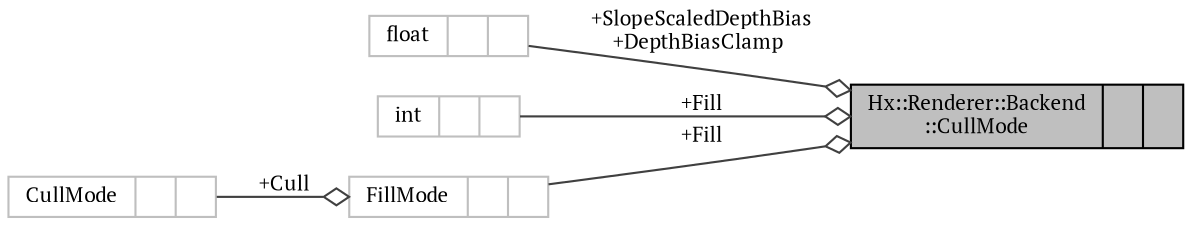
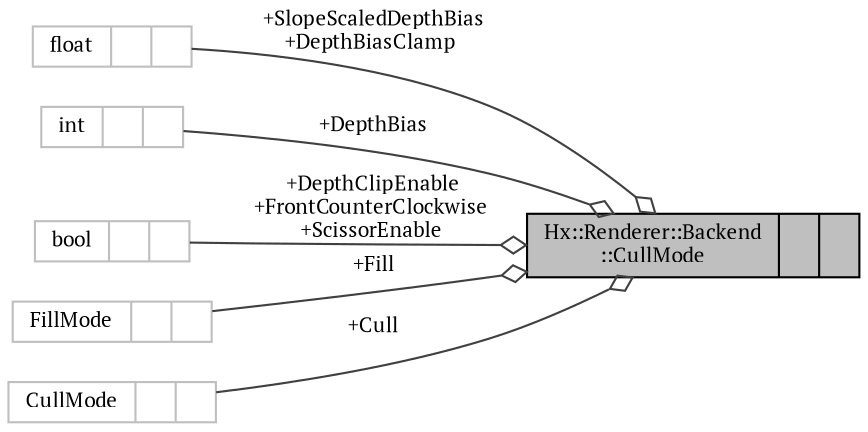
  digraph {
    fontname="PT Serif"
    rankdir=LR
    node [color=grey75 fillcolor=white fontname="PT Serif" fontsize=10 shape=record style=filled]
    edge [arrowhead=odiamond color=grey25 fontname="PT Serif" fontsize=10 labelfontname=Helvetica labelfontsize=10 style=solid]
    n1 [color=black fillcolor=grey75 fontcolor=black height=0.2 label="{Hx::Renderer::Backend\l::CullMode\n||}" width=0.4]
    n2 [height=0.2 label="{float\n||}" width=0.4]
    n3 [height=0.2 label="{int\n||}" width=0.4]
+   n4 [height=0.2 label="{bool\n||}" width=0.4]
    n5 [height=0.2 label="{FillMode\n||}" width=0.4]
    n6 [height=0.2 label="{CullMode\n||}" width=0.4]
    n2 -> n1 [label=" +SlopeScaledDepthBias\n+DepthBiasClamp"]
-   n3 -> n1 [label=" +Fill"]
+   n3 -> n1 [label=" +DepthBias"]
+   n4 -> n1 [label=" +DepthClipEnable\n+FrontCounterClockwise\n+ScissorEnable"]
    n5 -> n1 [label=" +Fill"]
-   n6 -> n5 [label=" +Cull"]
+   n6 -> n1 [label=" +Cull"]
  }
